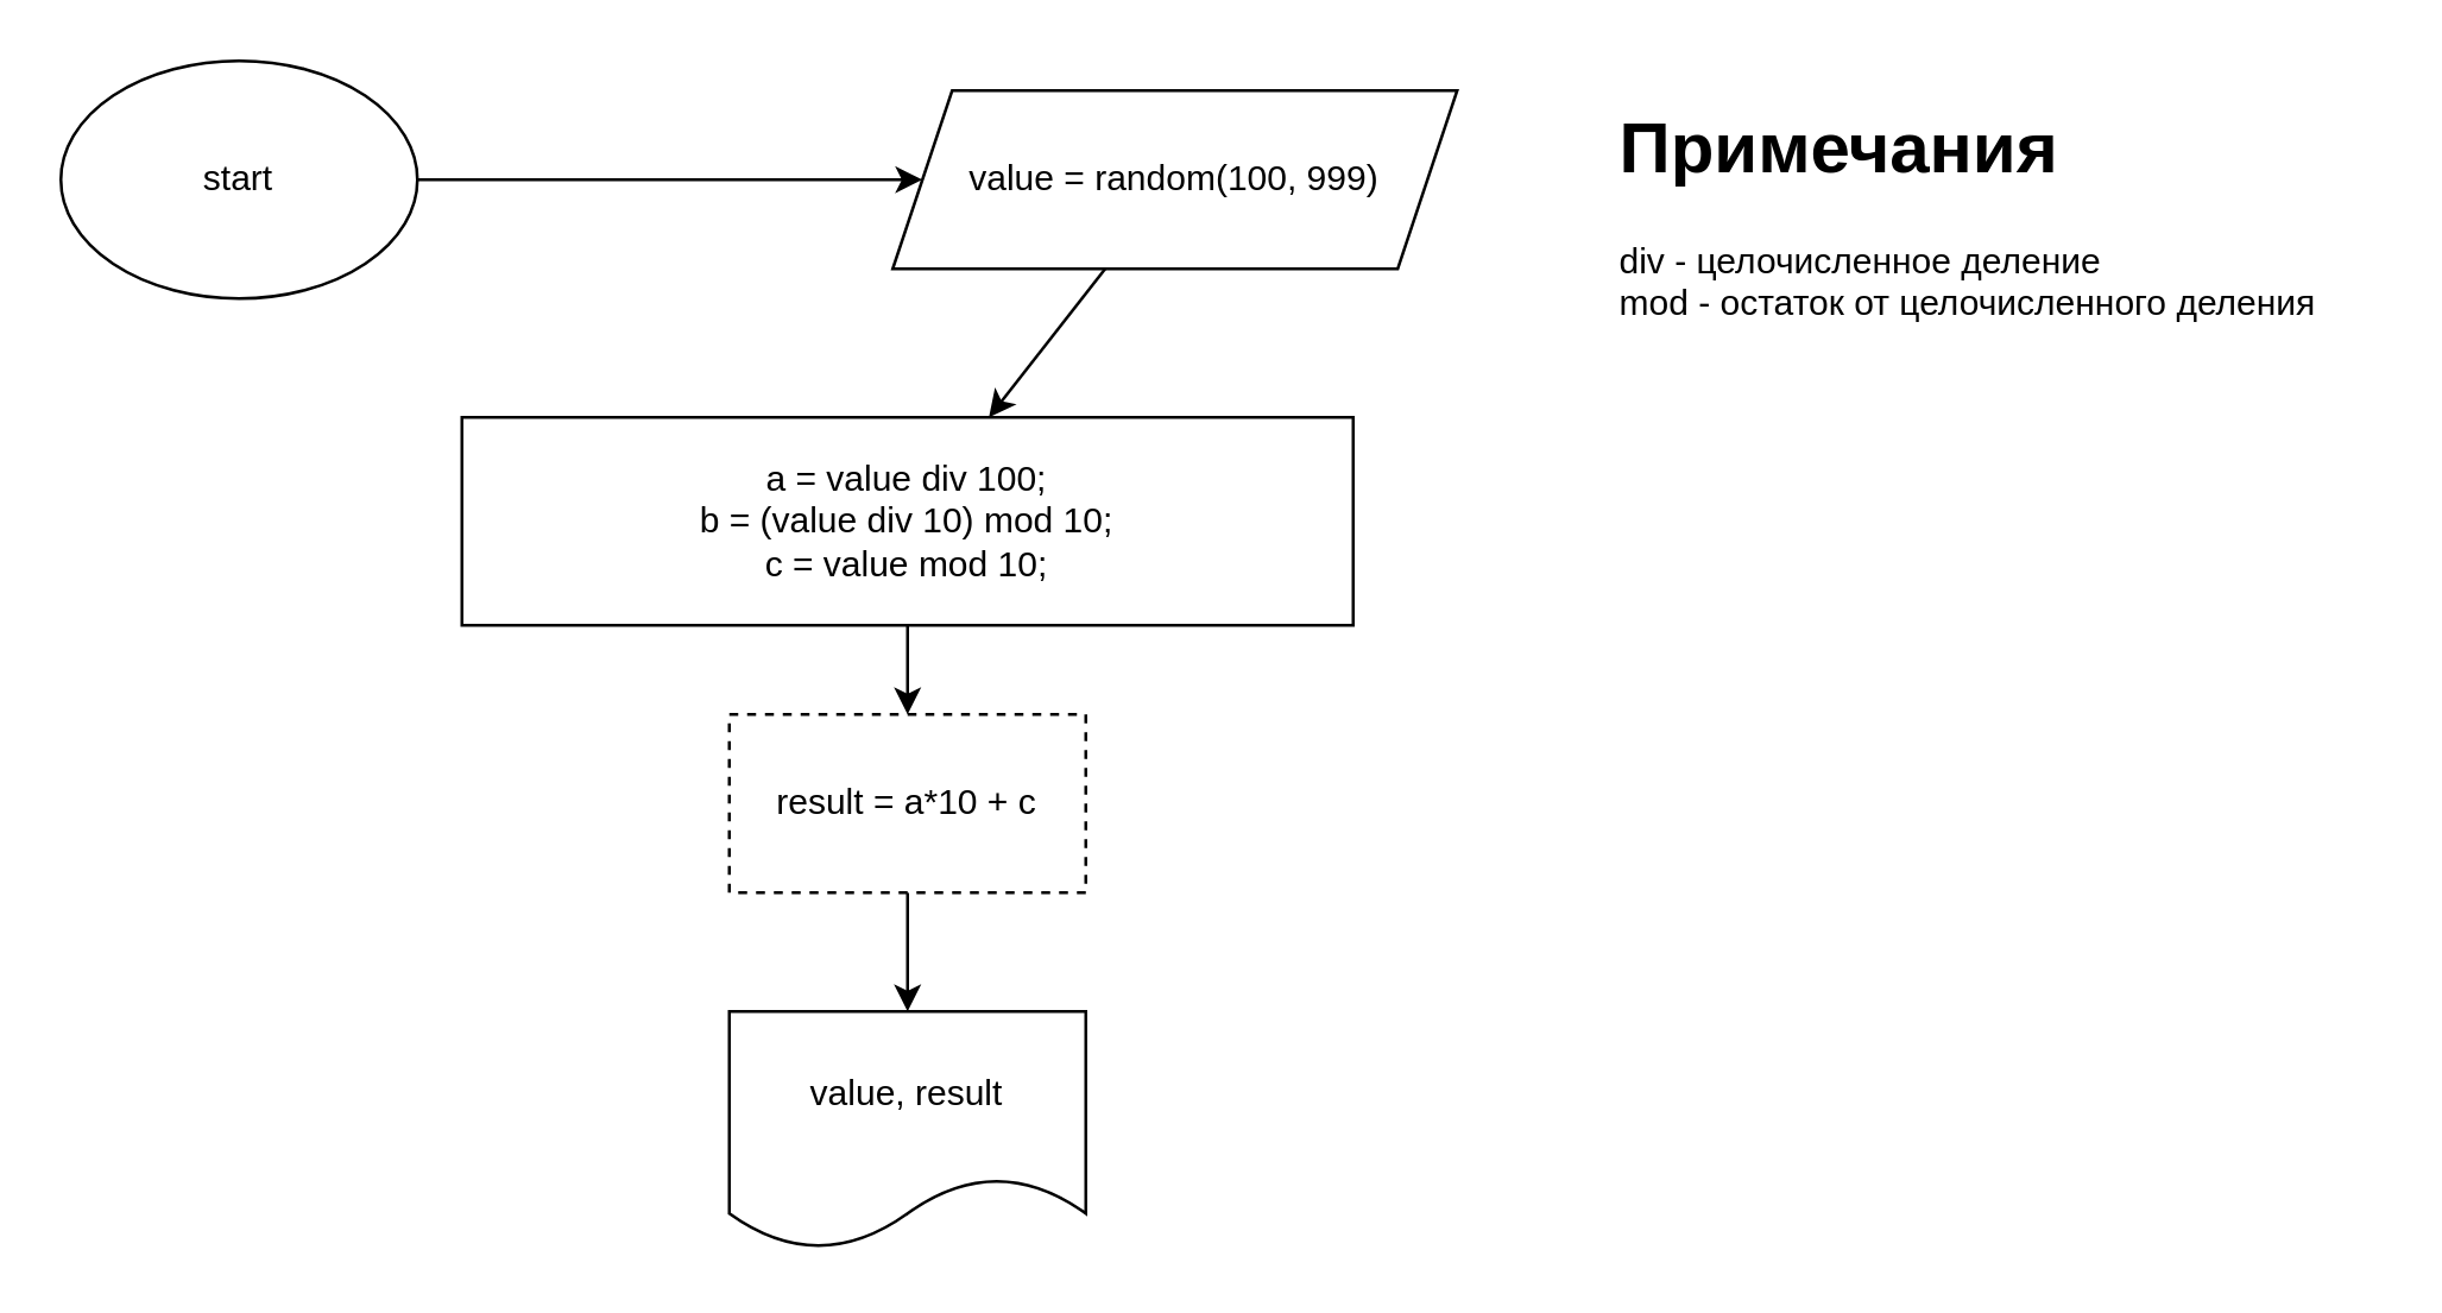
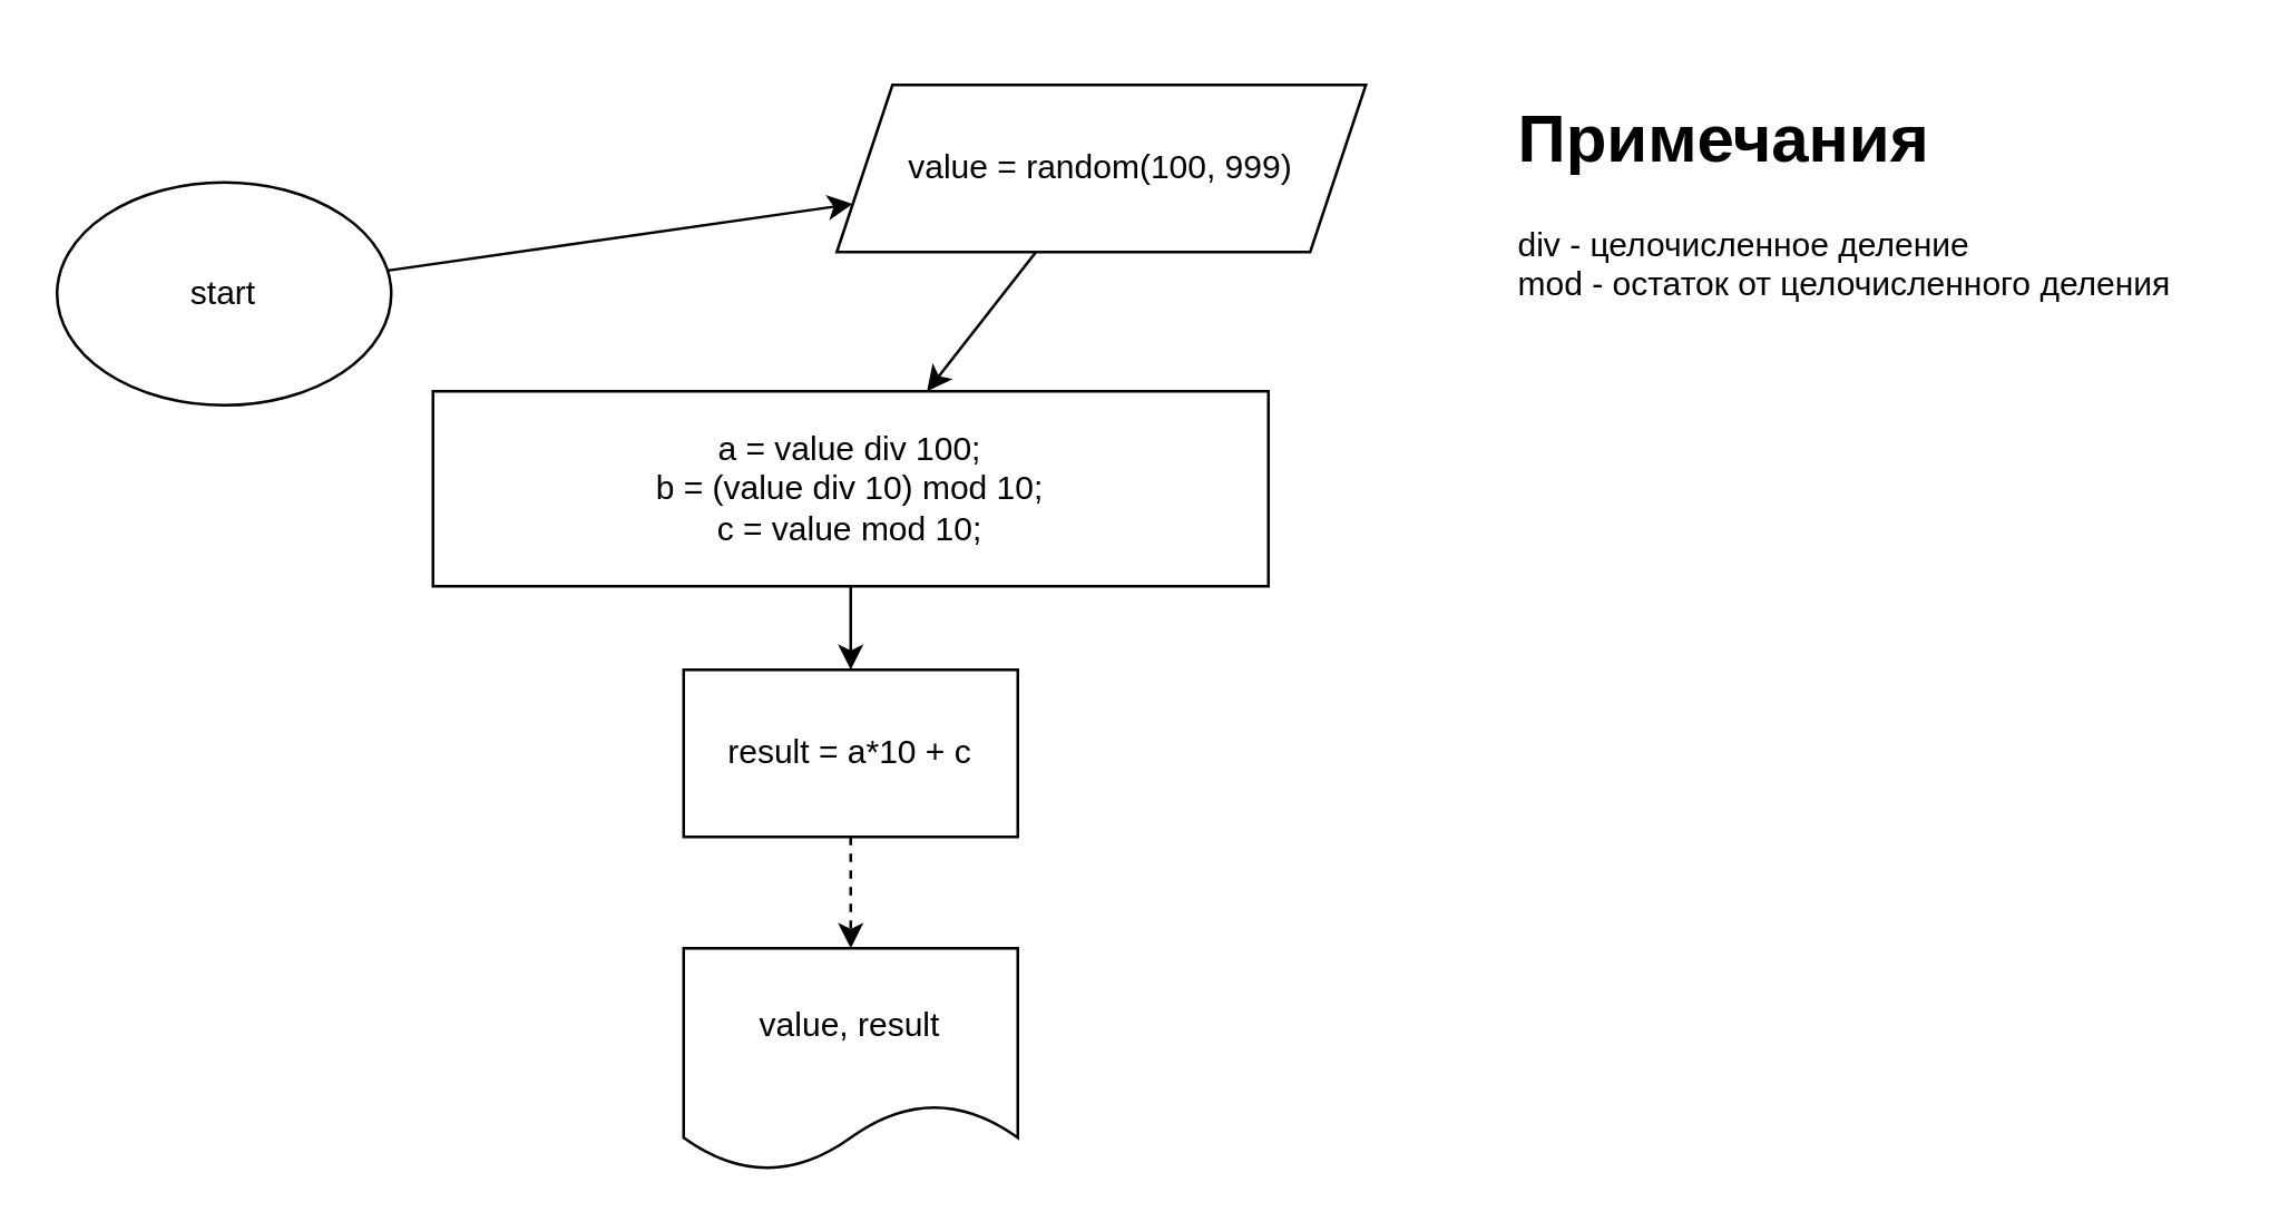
  <mxCell id="0" />
  <mxCell id="1" parent="0" />
  <mxCell id="2" style="edgeStyle=none;html=1;" edge="1" parent="1" source="3" target="5"><mxGeometry relative="1" as="geometry" /></mxCell>
- <mxCell id="3" value="start" style="ellipse;whiteSpace=wrap;html=1;" vertex="1" parent="1"><mxGeometry x="20" y="20" width="120" height="80" as="geometry" /></mxCell>
+ <mxCell id="3" value="start" style="ellipse;whiteSpace=wrap;html=1;" vertex="1" parent="1"><mxGeometry x="20" y="65" width="120" height="80" as="geometry" /></mxCell>
  <mxCell id="4" style="edgeStyle=none;html=1;" edge="1" parent="1" source="5" target="7"><mxGeometry relative="1" as="geometry" /></mxCell>
  <mxCell id="5" value="value = random(100, 999)" style="shape=parallelogram;perimeter=parallelogramPerimeter;whiteSpace=wrap;html=1;fixedSize=1;" vertex="1" parent="1"><mxGeometry x="300" y="30" width="190" height="60" as="geometry" /></mxCell>
  <mxCell id="6" style="edgeStyle=none;html=1;" edge="1" parent="1" source="7" target="10"><mxGeometry relative="1" as="geometry" /></mxCell>
  <mxCell id="7" value="a = value div 100;&lt;br&gt;b = (value div 10) mod 10;&lt;br&gt;c = value mod 10;" style="rounded=0;whiteSpace=wrap;html=1;" vertex="1" parent="1"><mxGeometry x="155" y="140" width="300" height="70" as="geometry" /></mxCell>
  <mxCell id="8" value="&lt;h1&gt;Примечания&lt;/h1&gt;&lt;div&gt;div - целочисленное деление&lt;/div&gt;&lt;div&gt;mod - остаток от целочисленного деления&lt;/div&gt;" style="text;html=1;strokeColor=none;fillColor=none;spacing=5;spacingTop=-20;whiteSpace=wrap;overflow=hidden;rounded=0;" vertex="1" parent="1"><mxGeometry x="540" y="30" width="260" height="120" as="geometry" /></mxCell>
- <mxCell id="9" style="edgeStyle=none;html=1;" edge="1" parent="1" source="10" target="11"><mxGeometry relative="1" as="geometry" /></mxCell>
- <mxCell id="10" value="result = a*10 + c" style="rounded=0;whiteSpace=wrap;html=1;dashed=1;" vertex="1" parent="1"><mxGeometry x="245" y="240" width="120" height="60" as="geometry" /></mxCell>
+ <mxCell id="9" style="edgeStyle=none;html=1;dashed=1;" edge="1" parent="1" source="10" target="11"><mxGeometry relative="1" as="geometry" /></mxCell>
+ <mxCell id="10" value="result = a*10 + c" style="rounded=0;whiteSpace=wrap;html=1;" vertex="1" parent="1"><mxGeometry x="245" y="240" width="120" height="60" as="geometry" /></mxCell>
  <mxCell id="11" value="value, result" style="shape=document;whiteSpace=wrap;html=1;boundedLbl=1;" vertex="1" parent="1"><mxGeometry x="245" y="340" width="120" height="80" as="geometry" /></mxCell>
